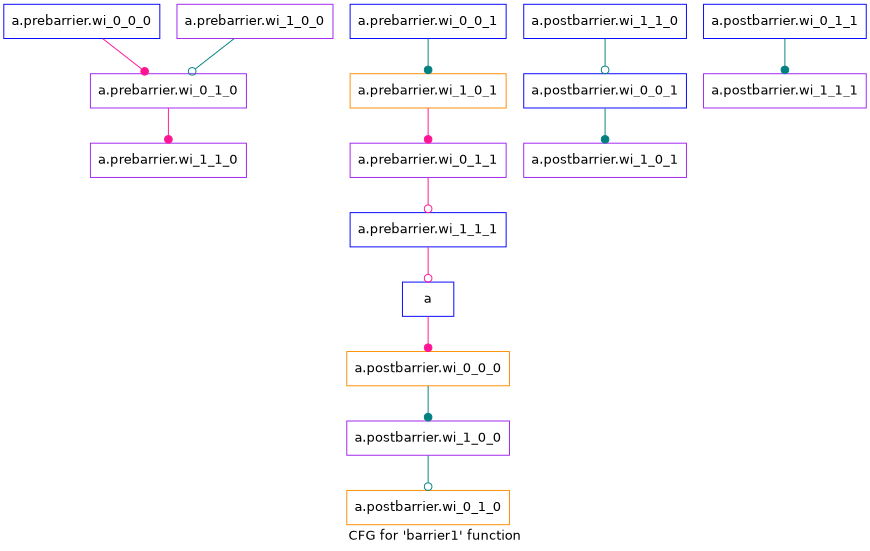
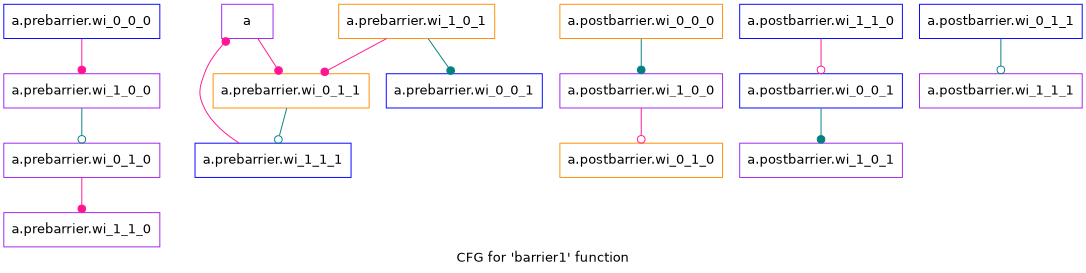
  digraph {
    fontname="DejaVu Sans"
    label="CFG for 'barrier1' function"
    node [color=blue fontname="DejaVu Sans" shape=record]
    edge [arrowhead=dot color=deeppink fontname="DejaVu Sans"]
    n1 [label="{a.prebarrier.wi_0_0_0}"]
    n2 [color=purple label="{a.prebarrier.wi_1_0_0}"]
    n3 [color=purple label="{a.prebarrier.wi_0_1_0}"]
    n4 [color=purple label="{a.prebarrier.wi_1_1_0}"]
-   n5 [label="{a}"]
+   n5 [color=purple label="{a}"]
    n6 [color=darkorange label="{a.postbarrier.wi_0_0_0}"]
    n7 [color=purple label="{a.postbarrier.wi_1_0_0}"]
    n8 [color=darkorange label="{a.postbarrier.wi_0_1_0}"]
    n9 [label="{a.prebarrier.wi_0_0_1}"]
    n10 [color=darkorange label="{a.prebarrier.wi_1_0_1}"]
-   n11 [color=purple label="{a.prebarrier.wi_0_1_1}"]
+   n11 [color=darkorange label="{a.prebarrier.wi_0_1_1}"]
    n12 [label="{a.prebarrier.wi_1_1_1}"]
    n13 [label="{a.postbarrier.wi_1_1_0}"]
    n14 [label="{a.postbarrier.wi_0_0_1}"]
    n15 [color=purple label="{a.postbarrier.wi_1_0_1}"]
    n16 [label="{a.postbarrier.wi_0_1_1}"]
    n17 [color=purple label="{a.postbarrier.wi_1_1_1}"]
-   n1 -> n3
+   n1 -> n2
    n2 -> n3 [arrowhead=odot color=teal]
    n3 -> n4
-   n5 -> n6
+   n5 -> n11
    n6 -> n7 [color=teal]
-   n7 -> n8 [arrowhead=odot color=teal]
-   n9 -> n10 [color=teal]
+   n7 -> n8 [arrowhead=odot]
+   n10 -> n9 [color=teal]
    n10 -> n11
-   n11 -> n12 [arrowhead=odot]
-   n12 -> n5 [arrowhead=odot]
-   n13 -> n14 [arrowhead=odot color=teal]
+   n11 -> n12 [arrowhead=odot color=teal]
+   n12 -> n5
+   n13 -> n14 [arrowhead=odot]
    n14 -> n15 [color=teal]
-   n16 -> n17 [color=teal]
+   n16 -> n17 [arrowhead=odot color=teal]
  }
